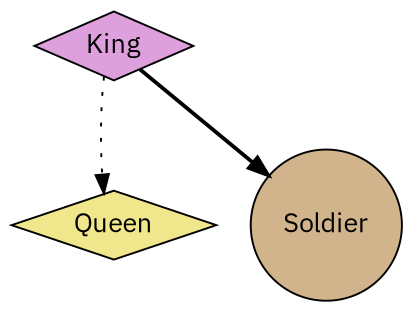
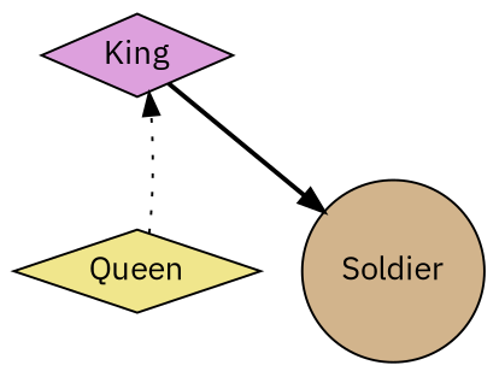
  digraph {
    fontname="IBM Plex Sans"
    node [fontname="IBM Plex Sans" shape=diamond style=filled]
    edge [fontname="IBM Plex Sans"]
    n1 [fillcolor=plum label=King]
    n2 [fillcolor=khaki label=Queen]
    n3 [fillcolor=tan label=Soldier shape=circle]
-   n1 -> n2 [style=dotted]
+   n2 -> n1 [style=dotted]
    n1 -> n3 [style=bold]
  }
